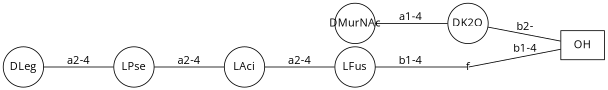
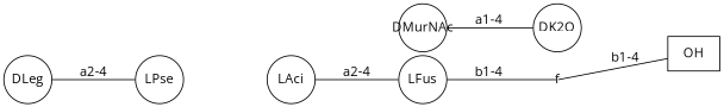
  graph {
    fontname="Open Sans"
    nodesep=0.05
    rankdir=LR
    ranksep=0.8
    splines=false
    node [fixedsize=true fontname="Open Sans" labelfontsize=12 scale=true shape=circle]
    edge [fontname="Open Sans" headclip=true labelangle=320.0 labeldistance=1.2 labelfontsize=12 tailclip=true]
    n1 [label=OH shape=box]
    n2 [height=0.7 label=DK2O]
    n3 [height=0.7 label=DMurNAc]
    n4 [height=0.7 label=f shape=none]
    n5 [height=0.7 label=LFus]
    n6 [height=0.7 label=LAci]
    n7 [height=0.7 label=LPse]
    n8 [height=0.7 label=DLeg]
-   n2 -- n1 [label="b2-"]
    n3 -- n2 [label="a1-4"]
    n4 -- n1 [label="b1-4" tailclip=false]
    n5 -- n4 [headclip=false label="b1-4"]
    n6 -- n5 [label="a2-4"]
-   n7 -- n6 [label="a2-4"]
    n8 -- n7 [label="a2-4"]
  }
